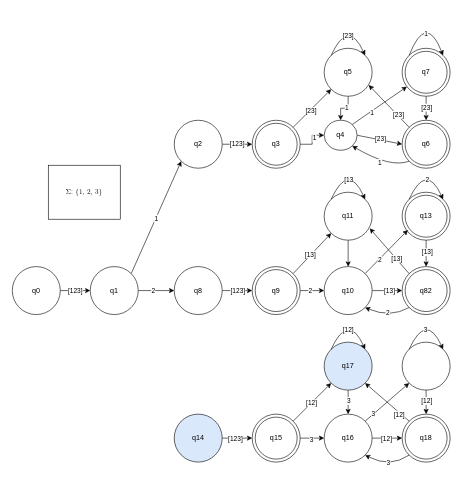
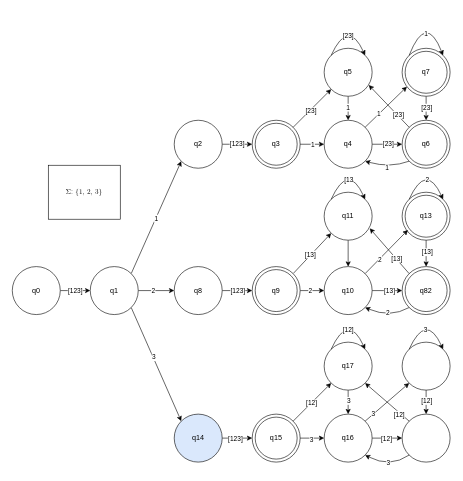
  <mxCell id="0" />
  <mxCell id="1" parent="0" />
  <mxCell id="2" value="[123]" style="edgeStyle=orthogonalEdgeStyle;rounded=0;orthogonalLoop=1;jettySize=auto;html=1;entryX=0;entryY=0.5;entryDx=0;entryDy=0;" edge="1" parent="1" source="3" target="11"><mxGeometry relative="1" as="geometry"><mxPoint x="140" y="370" as="targetPoint" /></mxGeometry></mxCell>
  <mxCell id="3" value="q0" style="ellipse;whiteSpace=wrap;html=1;aspect=fixed;" vertex="1" parent="1"><mxGeometry x="20" y="444" width="80" height="80" as="geometry" /></mxCell>
  <mxCell id="4" value="&lt;math style=&quot;color: rgb(240, 246, 252); text-align: start; background-color: rgb(13, 17, 23);&quot; xmlns=&quot;http://www.w3.org/1998/Math/MathML&quot;&gt;&lt;mi mathvariant=&quot;normal&quot;&gt;&lt;font style=&quot;color: rgb(0, 0, 0); background-color: rgb(255, 255, 255);&quot;&gt;Σ: {1, 2, 3}&lt;/font&gt;&lt;/mi&gt;&lt;/math&gt;" style="rounded=0;whiteSpace=wrap;html=1;" vertex="1" parent="1"><mxGeometry x="80" y="275" width="120" height="90" as="geometry" /></mxCell>
  <mxCell id="5" style="edgeStyle=orthogonalEdgeStyle;rounded=0;orthogonalLoop=1;jettySize=auto;html=1;entryX=0;entryY=0.5;entryDx=0;entryDy=0;" edge="1" parent="1" source="11" target="14"><mxGeometry relative="1" as="geometry" /></mxCell>
  <mxCell id="6" value="2" style="edgeLabel;html=1;align=center;verticalAlign=middle;resizable=0;points=[];" vertex="1" connectable="0" parent="5"><mxGeometry x="-0.2" relative="1" as="geometry"><mxPoint as="offset" /></mxGeometry></mxCell>
+ <mxCell id="7" style="rounded=0;orthogonalLoop=1;jettySize=auto;html=1;exitX=1;exitY=1;exitDx=0;exitDy=0;entryX=0;entryY=0;entryDx=0;entryDy=0;" edge="1" parent="1" source="11" target="17"><mxGeometry relative="1" as="geometry" /></mxCell>
+ <mxCell id="8" value="3" style="edgeLabel;html=1;align=center;verticalAlign=middle;resizable=0;points=[];" vertex="1" connectable="0" parent="7"><mxGeometry x="-0.134" y="1" relative="1" as="geometry"><mxPoint as="offset" /></mxGeometry></mxCell>
  <mxCell id="9" style="rounded=0;orthogonalLoop=1;jettySize=auto;html=1;exitX=1;exitY=0;exitDx=0;exitDy=0;entryX=0;entryY=1;entryDx=0;entryDy=0;" edge="1" parent="1" source="11" target="20"><mxGeometry relative="1" as="geometry" /></mxCell>
  <mxCell id="10" value="1" style="edgeLabel;html=1;align=center;verticalAlign=middle;resizable=0;points=[];" vertex="1" connectable="0" parent="9"><mxGeometry x="-0.015" relative="1" as="geometry"><mxPoint as="offset" /></mxGeometry></mxCell>
  <mxCell id="11" value="q1" style="ellipse;whiteSpace=wrap;html=1;aspect=fixed;" vertex="1" parent="1"><mxGeometry x="150" y="444" width="80" height="80" as="geometry" /></mxCell>
  <mxCell id="12" style="edgeStyle=orthogonalEdgeStyle;rounded=0;orthogonalLoop=1;jettySize=auto;html=1;entryX=0;entryY=0.5;entryDx=0;entryDy=0;" edge="1" parent="1" source="14" target="36"><mxGeometry relative="1" as="geometry" /></mxCell>
  <mxCell id="13" value="[123]" style="edgeLabel;html=1;align=center;verticalAlign=middle;resizable=0;points=[];" vertex="1" connectable="0" parent="12"><mxGeometry x="0.004" y="1" relative="1" as="geometry"><mxPoint as="offset" /></mxGeometry></mxCell>
  <mxCell id="14" value="q8" style="ellipse;whiteSpace=wrap;html=1;aspect=fixed;" vertex="1" parent="1"><mxGeometry x="290" y="444" width="80" height="80" as="geometry" /></mxCell>
  <mxCell id="15" style="edgeStyle=orthogonalEdgeStyle;rounded=0;orthogonalLoop=1;jettySize=auto;html=1;entryX=0;entryY=0.5;entryDx=0;entryDy=0;" edge="1" parent="1" source="17" target="85"><mxGeometry relative="1" as="geometry" /></mxCell>
  <mxCell id="16" value="[123]" style="edgeLabel;html=1;align=center;verticalAlign=middle;resizable=0;points=[];" vertex="1" connectable="0" parent="15"><mxGeometry x="-0.152" y="-1" relative="1" as="geometry"><mxPoint as="offset" /></mxGeometry></mxCell>
  <mxCell id="17" value="q14" style="ellipse;whiteSpace=wrap;html=1;aspect=fixed;fillColor=#dae8fc;" vertex="1" parent="1"><mxGeometry x="290" y="690" width="80" height="80" as="geometry" /></mxCell>
  <mxCell id="18" style="edgeStyle=orthogonalEdgeStyle;rounded=0;orthogonalLoop=1;jettySize=auto;html=1;" edge="1" parent="1" source="20" target="25"><mxGeometry relative="1" as="geometry" /></mxCell>
  <mxCell id="19" value="[123]" style="edgeLabel;html=1;align=center;verticalAlign=middle;resizable=0;points=[];" vertex="1" connectable="0" parent="18"><mxGeometry x="-0.053" y="1" relative="1" as="geometry"><mxPoint as="offset" /></mxGeometry></mxCell>
  <mxCell id="20" value="q2" style="ellipse;whiteSpace=wrap;html=1;aspect=fixed;" vertex="1" parent="1"><mxGeometry x="290" y="200" width="80" height="80" as="geometry" /></mxCell>
  <mxCell id="21" style="rounded=0;orthogonalLoop=1;jettySize=auto;html=1;exitX=1;exitY=0.5;exitDx=0;exitDy=0;entryX=0;entryY=0.5;entryDx=0;entryDy=0;" edge="1" parent="1" source="23" target="31"><mxGeometry relative="1" as="geometry" /></mxCell>
  <mxCell id="22" value="[23]" style="edgeLabel;html=1;align=center;verticalAlign=middle;resizable=0;points=[];" vertex="1" connectable="0" parent="21"><mxGeometry x="0.023" y="2" relative="1" as="geometry"><mxPoint as="offset" /></mxGeometry></mxCell>
- <mxCell id="23" value="q4" style="ellipse;whiteSpace=wrap;html=1;aspect=fixed;" vertex="1" parent="1"><mxGeometry x="540" y="200" width="55" height="50" as="geometry" /></mxCell>
+ <mxCell id="23" value="q4" style="ellipse;whiteSpace=wrap;html=1;aspect=fixed;" vertex="1" parent="1"><mxGeometry x="540" y="200" width="80" height="80" as="geometry" /></mxCell>
  <mxCell id="24" value="" style="group" vertex="1" connectable="0" parent="1"><mxGeometry x="420" y="200" width="80" height="80" as="geometry" /></mxCell>
  <mxCell id="25" value="" style="ellipse;whiteSpace=wrap;html=1;aspect=fixed;" vertex="1" parent="24"><mxGeometry width="80" height="80" as="geometry" /></mxCell>
  <mxCell id="26" value="q3" style="ellipse;whiteSpace=wrap;html=1;aspect=fixed;" vertex="1" parent="24"><mxGeometry x="5" y="5" width="70" height="70" as="geometry" /></mxCell>
  <mxCell id="27" style="edgeStyle=orthogonalEdgeStyle;rounded=0;orthogonalLoop=1;jettySize=auto;html=1;entryX=0;entryY=0.5;entryDx=0;entryDy=0;" edge="1" parent="1" source="25" target="23"><mxGeometry relative="1" as="geometry" /></mxCell>
  <mxCell id="28" value="1" style="edgeLabel;html=1;align=center;verticalAlign=middle;resizable=0;points=[];" vertex="1" connectable="0" parent="27"><mxGeometry x="0.015" y="-3" relative="1" as="geometry"><mxPoint y="-3" as="offset" /></mxGeometry></mxCell>
  <mxCell id="29" style="rounded=0;orthogonalLoop=1;jettySize=auto;html=1;exitX=0;exitY=1;exitDx=0;exitDy=0;entryX=1;entryY=1;entryDx=0;entryDy=0;curved=1;" edge="1" parent="1" source="31" target="23"><mxGeometry relative="1" as="geometry"><Array as="points"><mxPoint x="650" y="280" /></Array></mxGeometry></mxCell>
  <mxCell id="30" value="1" style="edgeLabel;html=1;align=center;verticalAlign=middle;resizable=0;points=[];" vertex="1" connectable="0" parent="29"><mxGeometry y="1" relative="1" as="geometry"><mxPoint as="offset" /></mxGeometry></mxCell>
  <mxCell id="31" value="" style="ellipse;whiteSpace=wrap;html=1;aspect=fixed;" vertex="1" parent="1"><mxGeometry x="670" y="200" width="80" height="80" as="geometry" /></mxCell>
  <mxCell id="32" style="edgeStyle=orthogonalEdgeStyle;rounded=0;orthogonalLoop=1;jettySize=auto;html=1;entryX=0;entryY=0.5;entryDx=0;entryDy=0;" edge="1" parent="1" source="36" target="39"><mxGeometry relative="1" as="geometry" /></mxCell>
  <mxCell id="33" value="2" style="edgeLabel;html=1;align=center;verticalAlign=middle;resizable=0;points=[];" vertex="1" connectable="0" parent="32"><mxGeometry x="-0.215" relative="1" as="geometry"><mxPoint as="offset" /></mxGeometry></mxCell>
  <mxCell id="34" style="rounded=0;orthogonalLoop=1;jettySize=auto;html=1;exitX=1;exitY=0;exitDx=0;exitDy=0;entryX=0;entryY=1;entryDx=0;entryDy=0;" edge="1" parent="1" source="36" target="60"><mxGeometry relative="1" as="geometry" /></mxCell>
  <mxCell id="35" value="[13]" style="edgeLabel;html=1;align=center;verticalAlign=middle;resizable=0;points=[];" vertex="1" connectable="0" parent="34"><mxGeometry x="-0.094" y="1" relative="1" as="geometry"><mxPoint y="-1" as="offset" /></mxGeometry></mxCell>
  <mxCell id="36" value="q6" style="ellipse;whiteSpace=wrap;html=1;aspect=fixed;" vertex="1" parent="1"><mxGeometry x="420" y="444" width="80" height="80" as="geometry" /></mxCell>
  <mxCell id="37" style="edgeStyle=orthogonalEdgeStyle;rounded=0;orthogonalLoop=1;jettySize=auto;html=1;entryX=0;entryY=0.5;entryDx=0;entryDy=0;" edge="1" parent="1" source="39" target="69"><mxGeometry relative="1" as="geometry"><mxPoint x="670" y="484" as="targetPoint" /></mxGeometry></mxCell>
  <mxCell id="38" value="[13]" style="edgeLabel;html=1;align=center;verticalAlign=middle;resizable=0;points=[];" vertex="1" connectable="0" parent="37"><mxGeometry x="0.12" relative="1" as="geometry"><mxPoint as="offset" /></mxGeometry></mxCell>
  <mxCell id="39" value="q10" style="ellipse;whiteSpace=wrap;html=1;aspect=fixed;" vertex="1" parent="1"><mxGeometry x="540" y="444" width="80" height="80" as="geometry" /></mxCell>
  <mxCell id="40" style="edgeStyle=orthogonalEdgeStyle;rounded=0;orthogonalLoop=1;jettySize=auto;html=1;" edge="1" parent="1" source="42" target="23"><mxGeometry relative="1" as="geometry" /></mxCell>
  <mxCell id="41" value="1" style="edgeLabel;html=1;align=center;verticalAlign=middle;resizable=0;points=[];" vertex="1" connectable="0" parent="40"><mxGeometry x="-0.117" y="-1" relative="1" as="geometry"><mxPoint as="offset" /></mxGeometry></mxCell>
  <mxCell id="42" value="q5" style="ellipse;whiteSpace=wrap;html=1;aspect=fixed;" vertex="1" parent="1"><mxGeometry x="540" y="80" width="80" height="80" as="geometry" /></mxCell>
  <mxCell id="43" style="rounded=0;orthogonalLoop=1;jettySize=auto;html=1;exitX=1;exitY=0;exitDx=0;exitDy=0;entryX=0;entryY=1;entryDx=0;entryDy=0;" edge="1" parent="1" source="25" target="42"><mxGeometry relative="1" as="geometry" /></mxCell>
  <mxCell id="44" value="[23]" style="edgeLabel;html=1;align=center;verticalAlign=middle;resizable=0;points=[];" vertex="1" connectable="0" parent="43"><mxGeometry x="-0.108" y="-1" relative="1" as="geometry"><mxPoint as="offset" /></mxGeometry></mxCell>
  <mxCell id="45" style="rounded=0;orthogonalLoop=1;jettySize=auto;html=1;exitX=0;exitY=0;exitDx=0;exitDy=0;entryX=1;entryY=0;entryDx=0;entryDy=0;curved=1;" edge="1" parent="1" source="42" target="42"><mxGeometry relative="1" as="geometry"><Array as="points"><mxPoint x="580" y="30" /></Array></mxGeometry></mxCell>
  <mxCell id="46" value="[23]" style="edgeLabel;html=1;align=center;verticalAlign=middle;resizable=0;points=[];" vertex="1" connectable="0" parent="45"><mxGeometry x="-0.377" y="-11" relative="1" as="geometry"><mxPoint as="offset" /></mxGeometry></mxCell>
  <mxCell id="47" value="q6" style="ellipse;whiteSpace=wrap;html=1;aspect=fixed;" vertex="1" parent="1"><mxGeometry x="675" y="205" width="70" height="70" as="geometry" /></mxCell>
  <mxCell id="48" style="edgeStyle=orthogonalEdgeStyle;rounded=0;orthogonalLoop=1;jettySize=auto;html=1;entryX=0.5;entryY=0;entryDx=0;entryDy=0;" edge="1" parent="1" source="50" target="31"><mxGeometry relative="1" as="geometry" /></mxCell>
  <mxCell id="49" value="[23]" style="edgeLabel;html=1;align=center;verticalAlign=middle;resizable=0;points=[];" vertex="1" connectable="0" parent="48"><mxGeometry x="-0.083" relative="1" as="geometry"><mxPoint as="offset" /></mxGeometry></mxCell>
  <mxCell id="50" value="" style="ellipse;whiteSpace=wrap;html=1;aspect=fixed;" vertex="1" parent="1"><mxGeometry x="670" y="80" width="80" height="80" as="geometry" /></mxCell>
  <mxCell id="51" style="rounded=0;orthogonalLoop=1;jettySize=auto;html=1;exitX=1;exitY=0;exitDx=0;exitDy=0;entryX=0.1;entryY=0.8;entryDx=0;entryDy=0;entryPerimeter=0;curved=0;" edge="1" parent="1" source="23" target="50"><mxGeometry relative="1" as="geometry" /></mxCell>
  <mxCell id="52" value="1" style="edgeLabel;html=1;align=center;verticalAlign=middle;resizable=0;points=[];" vertex="1" connectable="0" parent="51"><mxGeometry x="-0.019" y="2" relative="1" as="geometry"><mxPoint x="-11" y="13" as="offset" /></mxGeometry></mxCell>
  <mxCell id="53" style="rounded=0;orthogonalLoop=1;jettySize=auto;html=1;exitX=0;exitY=0;exitDx=0;exitDy=0;entryX=1;entryY=0;entryDx=0;entryDy=0;curved=1;" edge="1" parent="1" source="50" target="50"><mxGeometry relative="1" as="geometry"><Array as="points"><mxPoint x="710" y="20" /></Array></mxGeometry></mxCell>
  <mxCell id="54" value="1" style="edgeLabel;html=1;align=center;verticalAlign=middle;resizable=0;points=[];" vertex="1" connectable="0" parent="53"><mxGeometry x="0.432" y="-13" relative="1" as="geometry"><mxPoint as="offset" /></mxGeometry></mxCell>
  <mxCell id="55" style="rounded=0;orthogonalLoop=1;jettySize=auto;html=1;exitX=0;exitY=0;exitDx=0;exitDy=0;entryX=0.929;entryY=0.767;entryDx=0;entryDy=0;entryPerimeter=0;" edge="1" parent="1" source="31" target="42"><mxGeometry relative="1" as="geometry" /></mxCell>
  <mxCell id="56" value="[23]" style="edgeLabel;html=1;align=center;verticalAlign=middle;resizable=0;points=[];" vertex="1" connectable="0" parent="55"><mxGeometry x="-0.472" y="1" relative="1" as="geometry"><mxPoint y="-3" as="offset" /></mxGeometry></mxCell>
  <mxCell id="57" value="q7" style="ellipse;whiteSpace=wrap;html=1;aspect=fixed;" vertex="1" parent="1"><mxGeometry x="675" y="85" width="70" height="70" as="geometry" /></mxCell>
  <mxCell id="58" value="q9" style="ellipse;whiteSpace=wrap;html=1;aspect=fixed;" vertex="1" parent="1"><mxGeometry x="425" y="449" width="70" height="70" as="geometry" /></mxCell>
  <mxCell id="59" style="edgeStyle=orthogonalEdgeStyle;rounded=0;orthogonalLoop=1;jettySize=auto;html=1;" edge="1" parent="1" source="60" target="39"><mxGeometry relative="1" as="geometry" /></mxCell>
  <mxCell id="60" value="q11" style="ellipse;whiteSpace=wrap;html=1;aspect=fixed;" vertex="1" parent="1"><mxGeometry x="540" y="320" width="80" height="80" as="geometry" /></mxCell>
  <mxCell id="61" style="rounded=0;orthogonalLoop=1;jettySize=auto;html=1;exitX=0;exitY=0;exitDx=0;exitDy=0;entryX=1;entryY=0;entryDx=0;entryDy=0;curved=1;" edge="1" parent="1" source="60" target="60"><mxGeometry relative="1" as="geometry"><Array as="points"><mxPoint x="580" y="270" /></Array></mxGeometry></mxCell>
  <mxCell id="62" value="[13" style="edgeLabel;html=1;align=center;verticalAlign=middle;resizable=0;points=[];" vertex="1" connectable="0" parent="61"><mxGeometry x="-0.383" y="-12" relative="1" as="geometry"><mxPoint as="offset" /></mxGeometry></mxCell>
  <mxCell id="63" value="" style="group" vertex="1" connectable="0" parent="1"><mxGeometry x="670" y="320" width="80" height="80" as="geometry" /></mxCell>
  <mxCell id="64" value="" style="ellipse;whiteSpace=wrap;html=1;aspect=fixed;" vertex="1" parent="63"><mxGeometry width="80" height="80" as="geometry" /></mxCell>
  <mxCell id="65" value="q13" style="ellipse;whiteSpace=wrap;html=1;aspect=fixed;" vertex="1" parent="63"><mxGeometry x="5" y="5" width="70" height="70" as="geometry" /></mxCell>
  <mxCell id="66" style="rounded=0;orthogonalLoop=1;jettySize=auto;html=1;exitX=0;exitY=0;exitDx=0;exitDy=0;entryX=1;entryY=0;entryDx=0;entryDy=0;curved=1;" edge="1" parent="63" source="64" target="64"><mxGeometry relative="1" as="geometry"><Array as="points"><mxPoint x="40" y="-50" /></Array></mxGeometry></mxCell>
  <mxCell id="67" value="2" style="edgeLabel;html=1;align=center;verticalAlign=middle;resizable=0;points=[];" vertex="1" connectable="0" parent="66"><mxGeometry x="0.401" y="-11" relative="1" as="geometry"><mxPoint as="offset" /></mxGeometry></mxCell>
  <mxCell id="68" value="" style="group" vertex="1" connectable="0" parent="1"><mxGeometry x="670" y="444" width="80" height="80" as="geometry" /></mxCell>
  <mxCell id="69" value="" style="ellipse;whiteSpace=wrap;html=1;aspect=fixed;" vertex="1" parent="68"><mxGeometry width="80" height="80" as="geometry" /></mxCell>
  <mxCell id="70" value="q82" style="ellipse;whiteSpace=wrap;html=1;aspect=fixed;" vertex="1" parent="68"><mxGeometry x="5" y="5" width="70" height="70" as="geometry" /></mxCell>
  <mxCell id="71" style="rounded=0;orthogonalLoop=1;jettySize=auto;html=1;exitX=1;exitY=0;exitDx=0;exitDy=0;entryX=0.066;entryY=0.829;entryDx=0;entryDy=0;entryPerimeter=0;" edge="1" parent="1" source="39" target="65"><mxGeometry relative="1" as="geometry" /></mxCell>
  <mxCell id="72" value="2" style="edgeLabel;html=1;align=center;verticalAlign=middle;resizable=0;points=[];" vertex="1" connectable="0" parent="71"><mxGeometry x="-0.333" y="-1" relative="1" as="geometry"><mxPoint as="offset" /></mxGeometry></mxCell>
  <mxCell id="73" style="rounded=0;orthogonalLoop=1;jettySize=auto;html=1;exitX=0;exitY=0;exitDx=0;exitDy=0;entryX=0.95;entryY=0.753;entryDx=0;entryDy=0;entryPerimeter=0;" edge="1" parent="1" source="69" target="60"><mxGeometry relative="1" as="geometry" /></mxCell>
  <mxCell id="74" value="[13]" style="edgeLabel;html=1;align=center;verticalAlign=middle;resizable=0;points=[];" vertex="1" connectable="0" parent="73"><mxGeometry x="-0.347" y="-1" relative="1" as="geometry"><mxPoint as="offset" /></mxGeometry></mxCell>
  <mxCell id="75" style="edgeStyle=orthogonalEdgeStyle;rounded=0;orthogonalLoop=1;jettySize=auto;html=1;exitX=0.5;exitY=1;exitDx=0;exitDy=0;entryX=0.5;entryY=0;entryDx=0;entryDy=0;" edge="1" parent="1" source="64" target="69"><mxGeometry relative="1" as="geometry" /></mxCell>
  <mxCell id="76" value="[13]" style="edgeLabel;html=1;align=center;verticalAlign=middle;resizable=0;points=[];" vertex="1" connectable="0" parent="75"><mxGeometry x="-0.118" y="1" relative="1" as="geometry"><mxPoint as="offset" /></mxGeometry></mxCell>
  <mxCell id="77" style="rounded=0;orthogonalLoop=1;jettySize=auto;html=1;exitX=0;exitY=1;exitDx=0;exitDy=0;entryX=1;entryY=1;entryDx=0;entryDy=0;curved=1;" edge="1" parent="1" source="69" target="39"><mxGeometry relative="1" as="geometry"><Array as="points"><mxPoint x="650" y="530" /></Array></mxGeometry></mxCell>
  <mxCell id="78" value="2" style="edgeLabel;html=1;align=center;verticalAlign=middle;resizable=0;points=[];" vertex="1" connectable="0" parent="77"><mxGeometry x="0.068" y="-6" relative="1" as="geometry"><mxPoint as="offset" /></mxGeometry></mxCell>
  <mxCell id="79" style="edgeStyle=orthogonalEdgeStyle;rounded=0;orthogonalLoop=1;jettySize=auto;html=1;entryX=0;entryY=0.5;entryDx=0;entryDy=0;" edge="1" parent="1" source="83" target="95"><mxGeometry relative="1" as="geometry" /></mxCell>
  <mxCell id="80" value="[12]" style="edgeLabel;html=1;align=center;verticalAlign=middle;resizable=0;points=[];" vertex="1" connectable="0" parent="79"><mxGeometry x="-0.072" y="-1" relative="1" as="geometry"><mxPoint as="offset" /></mxGeometry></mxCell>
  <mxCell id="81" style="rounded=0;orthogonalLoop=1;jettySize=auto;html=1;exitX=1;exitY=0;exitDx=0;exitDy=0;entryX=0;entryY=1;entryDx=0;entryDy=0;" edge="1" parent="1" source="83" target="91"><mxGeometry relative="1" as="geometry" /></mxCell>
  <mxCell id="82" value="3" style="edgeLabel;html=1;align=center;verticalAlign=middle;resizable=0;points=[];" vertex="1" connectable="0" parent="81"><mxGeometry x="-0.61" y="2" relative="1" as="geometry"><mxPoint y="1" as="offset" /></mxGeometry></mxCell>
  <mxCell id="83" value="q16" style="ellipse;whiteSpace=wrap;html=1;aspect=fixed;" vertex="1" parent="1"><mxGeometry x="540" y="690" width="80" height="80" as="geometry" /></mxCell>
  <mxCell id="84" value="" style="group" vertex="1" connectable="0" parent="1"><mxGeometry x="420" y="690" width="80" height="80" as="geometry" /></mxCell>
  <mxCell id="85" value="" style="ellipse;whiteSpace=wrap;html=1;aspect=fixed;" vertex="1" parent="84"><mxGeometry width="80" height="80" as="geometry" /></mxCell>
  <mxCell id="86" value="q15" style="ellipse;whiteSpace=wrap;html=1;aspect=fixed;" vertex="1" parent="84"><mxGeometry x="5" y="5" width="70" height="70" as="geometry" /></mxCell>
  <mxCell id="87" style="edgeStyle=orthogonalEdgeStyle;rounded=0;orthogonalLoop=1;jettySize=auto;html=1;entryX=0.5;entryY=0;entryDx=0;entryDy=0;" edge="1" parent="1" source="89" target="83"><mxGeometry relative="1" as="geometry" /></mxCell>
  <mxCell id="88" value="3" style="edgeLabel;html=1;align=center;verticalAlign=middle;resizable=0;points=[];" vertex="1" connectable="0" parent="87"><mxGeometry x="-0.17" relative="1" as="geometry"><mxPoint as="offset" /></mxGeometry></mxCell>
- <mxCell id="89" value="q17" style="ellipse;whiteSpace=wrap;html=1;aspect=fixed;fillColor=#dae8fc;" vertex="1" parent="1"><mxGeometry x="540" y="570" width="80" height="80" as="geometry" /></mxCell>
+ <mxCell id="89" value="q17" style="ellipse;whiteSpace=wrap;html=1;aspect=fixed;" vertex="1" parent="1"><mxGeometry x="540" y="570" width="80" height="80" as="geometry" /></mxCell>
  <mxCell id="90" value="" style="group" vertex="1" connectable="0" parent="1"><mxGeometry x="670" y="570" width="80" height="80" as="geometry" /></mxCell>
  <mxCell id="91" value="" style="ellipse;whiteSpace=wrap;html=1;aspect=fixed;" vertex="1" parent="90"><mxGeometry width="80" height="80" as="geometry" /></mxCell>
  <mxCell id="92" style="rounded=0;orthogonalLoop=1;jettySize=auto;html=1;exitX=0;exitY=0;exitDx=0;exitDy=0;entryX=1;entryY=0;entryDx=0;entryDy=0;curved=1;" edge="1" parent="90" source="91" target="91"><mxGeometry relative="1" as="geometry"><Array as="points"><mxPoint x="40" y="-50" /></Array></mxGeometry></mxCell>
  <mxCell id="93" value="3" style="edgeLabel;html=1;align=center;verticalAlign=middle;resizable=0;points=[];" vertex="1" connectable="0" parent="92"><mxGeometry x="-0.406" y="-11" relative="1" as="geometry"><mxPoint as="offset" /></mxGeometry></mxCell>
  <mxCell id="94" value="" style="group" vertex="1" connectable="0" parent="1"><mxGeometry x="670" y="690" width="80" height="80" as="geometry" /></mxCell>
  <mxCell id="95" value="" style="ellipse;whiteSpace=wrap;html=1;aspect=fixed;" vertex="1" parent="94"><mxGeometry width="80" height="80" as="geometry" /></mxCell>
- <mxCell id="96" value="q18" style="ellipse;whiteSpace=wrap;html=1;aspect=fixed;" vertex="1" parent="94"><mxGeometry x="5" y="5" width="70" height="70" as="geometry" /></mxCell>
  <mxCell id="97" style="edgeStyle=orthogonalEdgeStyle;rounded=0;orthogonalLoop=1;jettySize=auto;html=1;entryX=0;entryY=0.5;entryDx=0;entryDy=0;" edge="1" parent="1" source="85" target="83"><mxGeometry relative="1" as="geometry" /></mxCell>
  <mxCell id="98" value="3" style="edgeLabel;html=1;align=center;verticalAlign=middle;resizable=0;points=[];" vertex="1" connectable="0" parent="97"><mxGeometry x="-0.08" y="-2" relative="1" as="geometry"><mxPoint as="offset" /></mxGeometry></mxCell>
  <mxCell id="99" style="rounded=0;orthogonalLoop=1;jettySize=auto;html=1;exitX=1;exitY=0;exitDx=0;exitDy=0;entryX=0;entryY=1;entryDx=0;entryDy=0;" edge="1" parent="1" source="85" target="89"><mxGeometry relative="1" as="geometry" /></mxCell>
  <mxCell id="100" value="[12]" style="edgeLabel;html=1;align=center;verticalAlign=middle;resizable=0;points=[];" vertex="1" connectable="0" parent="99"><mxGeometry x="-0.047" relative="1" as="geometry"><mxPoint as="offset" /></mxGeometry></mxCell>
  <mxCell id="101" style="rounded=0;orthogonalLoop=1;jettySize=auto;html=1;exitX=0;exitY=0;exitDx=0;exitDy=0;entryX=1;entryY=0;entryDx=0;entryDy=0;curved=1;" edge="1" parent="1" source="89" target="89"><mxGeometry relative="1" as="geometry"><Array as="points"><mxPoint x="580" y="520" /></Array></mxGeometry></mxCell>
  <mxCell id="102" value="[12]" style="edgeLabel;html=1;align=center;verticalAlign=middle;resizable=0;points=[];" vertex="1" connectable="0" parent="101"><mxGeometry x="-0.399" y="-12" relative="1" as="geometry"><mxPoint as="offset" /></mxGeometry></mxCell>
  <mxCell id="103" style="rounded=0;orthogonalLoop=1;jettySize=auto;html=1;exitX=0;exitY=0;exitDx=0;exitDy=0;entryX=1;entryY=1;entryDx=0;entryDy=0;" edge="1" parent="1" source="95" target="89"><mxGeometry relative="1" as="geometry" /></mxCell>
  <mxCell id="104" value="[12]" style="edgeLabel;html=1;align=center;verticalAlign=middle;resizable=0;points=[];" vertex="1" connectable="0" parent="103"><mxGeometry x="-0.477" y="-2" relative="1" as="geometry"><mxPoint y="7" as="offset" /></mxGeometry></mxCell>
  <mxCell id="105" style="edgeStyle=orthogonalEdgeStyle;rounded=0;orthogonalLoop=1;jettySize=auto;html=1;exitX=0.5;exitY=1;exitDx=0;exitDy=0;entryX=0.5;entryY=0;entryDx=0;entryDy=0;" edge="1" parent="1" source="91" target="95"><mxGeometry relative="1" as="geometry" /></mxCell>
  <mxCell id="106" value="[12]" style="edgeLabel;html=1;align=center;verticalAlign=middle;resizable=0;points=[];" vertex="1" connectable="0" parent="105"><mxGeometry x="-0.13" relative="1" as="geometry"><mxPoint as="offset" /></mxGeometry></mxCell>
  <mxCell id="107" style="rounded=0;orthogonalLoop=1;jettySize=auto;html=1;exitX=0;exitY=1;exitDx=0;exitDy=0;entryX=1;entryY=1;entryDx=0;entryDy=0;curved=1;" edge="1" parent="1" source="95" target="83"><mxGeometry relative="1" as="geometry"><Array as="points"><mxPoint x="650" y="780" /></Array></mxGeometry></mxCell>
  <mxCell id="108" value="3" style="edgeLabel;html=1;align=center;verticalAlign=middle;resizable=0;points=[];" vertex="1" connectable="0" parent="107"><mxGeometry x="0.084" y="-7" relative="1" as="geometry"><mxPoint as="offset" /></mxGeometry></mxCell>
